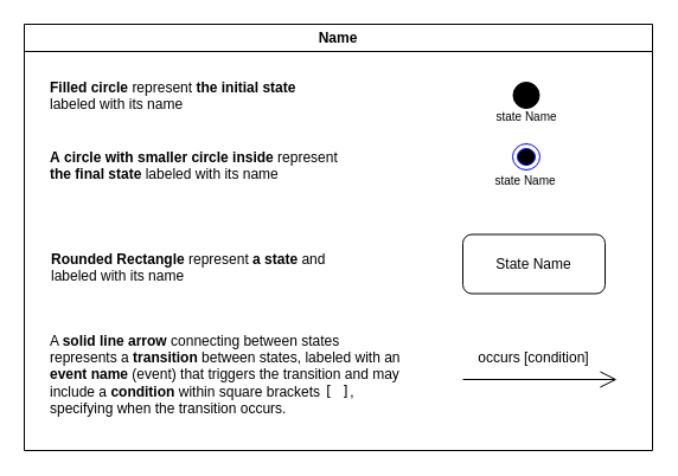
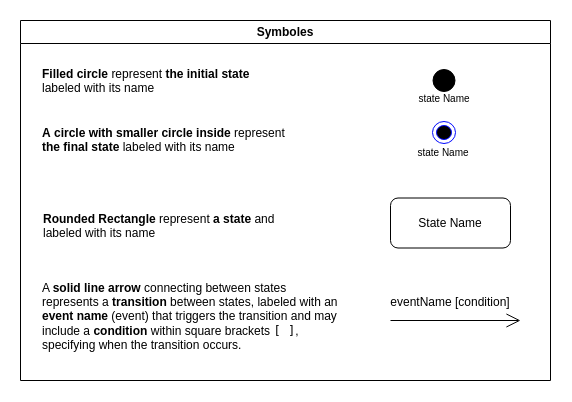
  <mxCell id="0" />
  <mxCell id="1" parent="0" />
- <mxCell id="2" value="Name" style="swimlane;whiteSpace=wrap;html=1;fillColor=none;" vertex="1" parent="1"><mxGeometry x="20" y="20" width="530" height="360" as="geometry" /></mxCell>
+ <mxCell id="2" value="Symboles" style="swimlane;whiteSpace=wrap;html=1;fillColor=none;" vertex="1" parent="1"><mxGeometry x="20" y="20" width="530" height="360" as="geometry" /></mxCell>
  <mxCell id="3" value="&lt;b&gt;Rounded Rectangle &lt;/b&gt;represent &lt;b&gt;a state&lt;/b&gt; and labeled with its name" style="text;html=1;align=left;verticalAlign=top;whiteSpace=wrap;rounded=0;" vertex="1" parent="2"><mxGeometry x="21" y="185" width="239" height="35" as="geometry" /></mxCell>
  <mxCell id="4" value="A &lt;strong&gt;solid line arrow&lt;/strong&gt; connecting between states represents a &lt;strong&gt;transition&lt;/strong&gt; between states, labeled with an &lt;strong&gt;event name&lt;/strong&gt; (event) that triggers the transition and may include a &lt;strong&gt;condition&lt;/strong&gt; within square brackets &lt;font face=&quot;monospace&quot;&gt;[ ]&lt;/font&gt;, specifying when the transition occurs." style="text;html=1;align=left;verticalAlign=middle;whiteSpace=wrap;rounded=0;" vertex="1" parent="2"><mxGeometry x="20" y="261" width="300" height="70" as="geometry" /></mxCell>
  <mxCell id="5" value="&lt;b&gt;Filled&amp;nbsp;&lt;/b&gt;&lt;b style=&quot;background-color: initial;&quot;&gt;circle&amp;nbsp;&lt;/b&gt;&lt;span style=&quot;background-color: initial;&quot;&gt;represent &lt;b&gt;the initial state&lt;/b&gt; labeled with its name&lt;/span&gt;" style="text;html=1;align=left;verticalAlign=top;whiteSpace=wrap;rounded=0;" vertex="1" parent="2"><mxGeometry x="20" y="40" width="250" height="40" as="geometry" /></mxCell>
  <mxCell id="6" value="&lt;b&gt;A&amp;nbsp;&lt;/b&gt;&lt;b style=&quot;background-color: initial;&quot;&gt;circle with smaller circle inside&amp;nbsp;&lt;/b&gt;&lt;span style=&quot;background-color: initial;&quot;&gt;represent &lt;b&gt;the final state&lt;/b&gt; labeled with its name&amp;nbsp;&lt;/span&gt;" style="text;html=1;align=left;verticalAlign=top;whiteSpace=wrap;rounded=0;" vertex="1" parent="2"><mxGeometry x="20" y="99" width="250" height="41" as="geometry" /></mxCell>
  <mxCell id="7" value="" style="ellipse;html=1;shape=endState;fillColor=#000000;strokeColor=#0008ff;perimeterSpacing=18;strokeWidth=1;" vertex="1" parent="2"><mxGeometry x="412" y="101" width="23" height="22" as="geometry" /></mxCell>
  <mxCell id="8" value="State Name" style="rounded=1;whiteSpace=wrap;html=1;fillColor=none;" vertex="1" parent="2"><mxGeometry x="370" y="177.5" width="120" height="50" as="geometry" /></mxCell>
  <mxCell id="9" value="" style="endArrow=open;endFill=1;endSize=12;html=1;rounded=0;" edge="1" parent="2"><mxGeometry width="160" relative="1" as="geometry"><mxPoint x="370" y="300" as="sourcePoint" /><mxPoint x="500" y="300" as="targetPoint" /></mxGeometry></mxCell>
- <mxCell id="10" value="occurs [condition]" style="text;html=1;align=center;verticalAlign=middle;whiteSpace=wrap;rounded=0;" vertex="1" parent="2"><mxGeometry x="365" y="273" width="130" height="18" as="geometry" /></mxCell>
+ <mxCell id="10" value="eventName [condition]" style="text;html=1;align=center;verticalAlign=middle;whiteSpace=wrap;rounded=0;" vertex="1" parent="2"><mxGeometry x="365" y="273" width="130" height="18" as="geometry" /></mxCell>
  <mxCell id="11" value="&lt;font style=&quot;font-size: 10px;&quot;&gt;state Name&lt;/font&gt;" style="text;html=1;align=center;verticalAlign=middle;whiteSpace=wrap;rounded=0;" vertex="1" parent="2"><mxGeometry x="393" y="122" width="60" height="20" as="geometry" /></mxCell>
  <mxCell id="12" value="" style="ellipse;whiteSpace=wrap;html=1;aspect=fixed;fillColor=#000000;" vertex="1" parent="2"><mxGeometry x="412.5" y="49" width="22" height="22" as="geometry" /></mxCell>
  <mxCell id="13" value="&lt;font style=&quot;font-size: 10px;&quot;&gt;state Name&lt;/font&gt;" style="text;html=1;align=center;verticalAlign=middle;whiteSpace=wrap;rounded=0;" vertex="1" parent="1"><mxGeometry x="414" y="88" width="60" height="20" as="geometry" /></mxCell>
